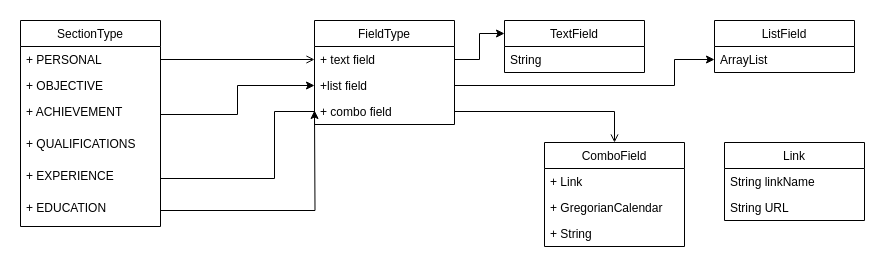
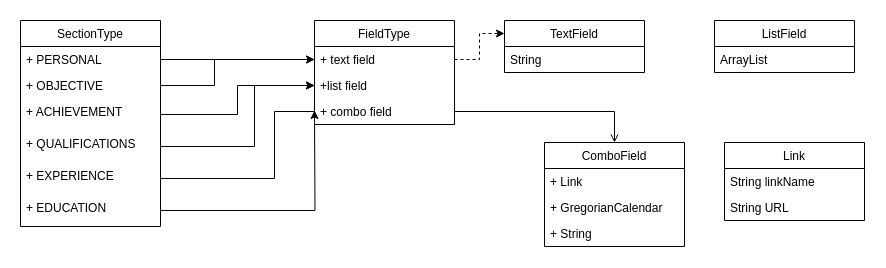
  <mxCell id="0" style=";html=1;" />
  <mxCell id="1" style=";html=1;" parent="0" />
  <mxCell id="2" value="SectionType" style="swimlane;fontStyle=0;childLayout=stackLayout;horizontal=1;startSize=26;fillColor=none;horizontalStack=0;resizeParent=1;resizeParentMax=0;resizeLast=0;collapsible=1;marginBottom=0;" vertex="1" parent="1"><mxGeometry x="20" y="20" width="140" height="206" as="geometry" /></mxCell>
  <mxCell id="3" value="+ PERSONAL" style="text;strokeColor=none;fillColor=none;align=left;verticalAlign=top;spacingLeft=4;spacingRight=4;overflow=hidden;rotatable=0;points=[[0,0.5],[1,0.5]];portConstraint=eastwest;" vertex="1" parent="2"><mxGeometry y="26" width="140" height="26" as="geometry" /></mxCell>
  <mxCell id="4" value="+ OBJECTIVE" style="text;strokeColor=none;fillColor=none;align=left;verticalAlign=top;spacingLeft=4;spacingRight=4;overflow=hidden;rotatable=0;points=[[0,0.5],[1,0.5]];portConstraint=eastwest;" vertex="1" parent="2"><mxGeometry y="52" width="140" height="26" as="geometry" /></mxCell>
  <mxCell id="5" value="+ ACHIEVEMENT" style="text;strokeColor=none;fillColor=none;align=left;verticalAlign=top;spacingLeft=4;spacingRight=4;overflow=hidden;rotatable=0;points=[[0,0.5],[1,0.5]];portConstraint=eastwest;" vertex="1" parent="2"><mxGeometry y="78" width="140" height="32" as="geometry" /></mxCell>
  <mxCell id="6" value="+ QUALIFICATIONS" style="text;strokeColor=none;fillColor=none;align=left;verticalAlign=top;spacingLeft=4;spacingRight=4;overflow=hidden;rotatable=0;points=[[0,0.5],[1,0.5]];portConstraint=eastwest;" vertex="1" parent="2"><mxGeometry y="110" width="140" height="32" as="geometry" /></mxCell>
  <mxCell id="7" value="+ EXPERIENCE" style="text;strokeColor=none;fillColor=none;align=left;verticalAlign=top;spacingLeft=4;spacingRight=4;overflow=hidden;rotatable=0;points=[[0,0.5],[1,0.5]];portConstraint=eastwest;" vertex="1" parent="2"><mxGeometry y="142" width="140" height="32" as="geometry" /></mxCell>
  <mxCell id="8" value="+ EDUCATION" style="text;strokeColor=none;fillColor=none;align=left;verticalAlign=top;spacingLeft=4;spacingRight=4;overflow=hidden;rotatable=0;points=[[0,0.5],[1,0.5]];portConstraint=eastwest;" vertex="1" parent="2"><mxGeometry y="174" width="140" height="32" as="geometry" /></mxCell>
  <mxCell id="9" value="FieldType" style="swimlane;fontStyle=0;childLayout=stackLayout;horizontal=1;startSize=26;fillColor=none;horizontalStack=0;resizeParent=1;resizeParentMax=0;resizeLast=0;collapsible=1;marginBottom=0;" vertex="1" parent="1"><mxGeometry x="314" y="20" width="140" height="104" as="geometry" /></mxCell>
  <mxCell id="10" value="+ text field" style="text;strokeColor=none;fillColor=none;align=left;verticalAlign=top;spacingLeft=4;spacingRight=4;overflow=hidden;rotatable=0;points=[[0,0.5],[1,0.5]];portConstraint=eastwest;" vertex="1" parent="9"><mxGeometry y="26" width="140" height="26" as="geometry" /></mxCell>
  <mxCell id="11" value="+list field" style="text;strokeColor=none;fillColor=none;align=left;verticalAlign=top;spacingLeft=4;spacingRight=4;overflow=hidden;rotatable=0;points=[[0,0.5],[1,0.5]];portConstraint=eastwest;" vertex="1" parent="9"><mxGeometry y="52" width="140" height="26" as="geometry" /></mxCell>
  <mxCell id="12" value="+ combo field" style="text;strokeColor=none;fillColor=none;align=left;verticalAlign=top;spacingLeft=4;spacingRight=4;overflow=hidden;rotatable=0;points=[[0,0.5],[1,0.5]];portConstraint=eastwest;" vertex="1" parent="9"><mxGeometry y="78" width="140" height="26" as="geometry" /></mxCell>
  <mxCell id="13" style="edgeStyle=orthogonalEdgeStyle;rounded=0;orthogonalLoop=1;jettySize=auto;html=1;exitX=1;exitY=0.5;exitDx=0;exitDy=0;entryX=0;entryY=0.5;entryDx=0;entryDy=0;endArrow=open;" edge="1" parent="1" source="3" target="10"><mxGeometry relative="1" as="geometry" /></mxCell>
+ <mxCell id="14" style="edgeStyle=orthogonalEdgeStyle;rounded=0;orthogonalLoop=1;jettySize=auto;html=1;exitX=1;exitY=0.5;exitDx=0;exitDy=0;entryX=0;entryY=0.5;entryDx=0;entryDy=0;" edge="1" parent="1" source="4" target="10"><mxGeometry relative="1" as="geometry"><Array as="points"><mxPoint x="214" y="85" /><mxPoint x="214" y="59" /></Array></mxGeometry></mxCell>
  <mxCell id="15" style="edgeStyle=orthogonalEdgeStyle;rounded=0;orthogonalLoop=1;jettySize=auto;html=1;exitX=1;exitY=0.5;exitDx=0;exitDy=0;entryX=0;entryY=0.5;entryDx=0;entryDy=0;" edge="1" parent="1" source="5" target="11"><mxGeometry relative="1" as="geometry" /></mxCell>
+ <mxCell id="16" style="edgeStyle=orthogonalEdgeStyle;rounded=0;orthogonalLoop=1;jettySize=auto;html=1;exitX=1;exitY=0.5;exitDx=0;exitDy=0;entryX=0;entryY=0.5;entryDx=0;entryDy=0;" edge="1" parent="1" source="6" target="11"><mxGeometry relative="1" as="geometry"><Array as="points"><mxPoint x="254" y="146" /><mxPoint x="254" y="85" /></Array></mxGeometry></mxCell>
  <mxCell id="17" style="edgeStyle=orthogonalEdgeStyle;rounded=0;orthogonalLoop=1;jettySize=auto;html=1;exitX=1;exitY=0.5;exitDx=0;exitDy=0;entryX=0;entryY=0.5;entryDx=0;entryDy=0;endArrow=none;" edge="1" parent="1" source="7" target="12"><mxGeometry relative="1" as="geometry"><Array as="points"><mxPoint x="274" y="178" /><mxPoint x="274" y="111" /></Array></mxGeometry></mxCell>
  <mxCell id="18" style="edgeStyle=orthogonalEdgeStyle;rounded=0;orthogonalLoop=1;jettySize=auto;html=1;exitX=1;exitY=0.5;exitDx=0;exitDy=0;" edge="1" parent="1" source="8"><mxGeometry relative="1" as="geometry"><mxPoint x="314" y="110" as="targetPoint" /></mxGeometry></mxCell>
  <mxCell id="19" value="ComboField" style="swimlane;fontStyle=0;childLayout=stackLayout;horizontal=1;startSize=26;fillColor=none;horizontalStack=0;resizeParent=1;resizeParentMax=0;resizeLast=0;collapsible=1;marginBottom=0;" vertex="1" parent="1"><mxGeometry x="544" y="142" width="140" height="104" as="geometry" /></mxCell>
  <mxCell id="20" value="+ Link" style="text;strokeColor=none;fillColor=none;align=left;verticalAlign=top;spacingLeft=4;spacingRight=4;overflow=hidden;rotatable=0;points=[[0,0.5],[1,0.5]];portConstraint=eastwest;" vertex="1" parent="19"><mxGeometry y="26" width="140" height="26" as="geometry" /></mxCell>
  <mxCell id="21" value="+ GregorianCalendar" style="text;strokeColor=none;fillColor=none;align=left;verticalAlign=top;spacingLeft=4;spacingRight=4;overflow=hidden;rotatable=0;points=[[0,0.5],[1,0.5]];portConstraint=eastwest;fontStyle=0" vertex="1" parent="19"><mxGeometry y="52" width="140" height="26" as="geometry" /></mxCell>
  <mxCell id="22" value="+ String" style="text;strokeColor=none;fillColor=none;align=left;verticalAlign=top;spacingLeft=4;spacingRight=4;overflow=hidden;rotatable=0;points=[[0,0.5],[1,0.5]];portConstraint=eastwest;" vertex="1" parent="19"><mxGeometry y="78" width="140" height="26" as="geometry" /></mxCell>
  <mxCell id="23" style="edgeStyle=orthogonalEdgeStyle;rounded=0;orthogonalLoop=1;jettySize=auto;html=1;exitX=1;exitY=0.5;exitDx=0;exitDy=0;entryX=0.5;entryY=0;entryDx=0;entryDy=0;endArrow=open;" edge="1" parent="1" source="12" target="19"><mxGeometry relative="1" as="geometry" /></mxCell>
  <mxCell id="24" value="TextField" style="swimlane;fontStyle=0;childLayout=stackLayout;horizontal=1;startSize=26;fillColor=none;horizontalStack=0;resizeParent=1;resizeParentMax=0;resizeLast=0;collapsible=1;marginBottom=0;" vertex="1" parent="1"><mxGeometry x="504" y="20" width="140" height="52" as="geometry" /></mxCell>
  <mxCell id="25" value="String" style="text;strokeColor=none;fillColor=none;align=left;verticalAlign=top;spacingLeft=4;spacingRight=4;overflow=hidden;rotatable=0;points=[[0,0.5],[1,0.5]];portConstraint=eastwest;" vertex="1" parent="24"><mxGeometry y="26" width="140" height="26" as="geometry" /></mxCell>
- <mxCell id="26" style="edgeStyle=orthogonalEdgeStyle;rounded=0;orthogonalLoop=1;jettySize=auto;html=1;exitX=1;exitY=0.5;exitDx=0;exitDy=0;entryX=0;entryY=0.25;entryDx=0;entryDy=0;" edge="1" parent="1" source="10" target="24"><mxGeometry relative="1" as="geometry" /></mxCell>
+ <mxCell id="26" style="edgeStyle=orthogonalEdgeStyle;rounded=0;orthogonalLoop=1;jettySize=auto;html=1;exitX=1;exitY=0.5;exitDx=0;exitDy=0;entryX=0;entryY=0.25;entryDx=0;entryDy=0;dashed=1;" edge="1" parent="1" source="10" target="24"><mxGeometry relative="1" as="geometry" /></mxCell>
  <mxCell id="27" value="ListField" style="swimlane;fontStyle=0;childLayout=stackLayout;horizontal=1;startSize=26;fillColor=none;horizontalStack=0;resizeParent=1;resizeParentMax=0;resizeLast=0;collapsible=1;marginBottom=0;" vertex="1" parent="1"><mxGeometry x="714" y="20" width="140" height="52" as="geometry" /></mxCell>
  <mxCell id="28" value="ArrayList" style="text;strokeColor=none;fillColor=none;align=left;verticalAlign=top;spacingLeft=4;spacingRight=4;overflow=hidden;rotatable=0;points=[[0,0.5],[1,0.5]];portConstraint=eastwest;" vertex="1" parent="27"><mxGeometry y="26" width="140" height="26" as="geometry" /></mxCell>
- <mxCell id="29" style="edgeStyle=orthogonalEdgeStyle;rounded=0;orthogonalLoop=1;jettySize=auto;html=1;exitX=1;exitY=0.5;exitDx=0;exitDy=0;entryX=0;entryY=0.5;entryDx=0;entryDy=0;" edge="1" parent="1" source="11" target="28"><mxGeometry relative="1" as="geometry"><Array as="points"><mxPoint x="674" y="85" /><mxPoint x="674" y="59" /></Array></mxGeometry></mxCell>
  <mxCell id="30" value="Link" style="swimlane;fontStyle=0;childLayout=stackLayout;horizontal=1;startSize=26;fillColor=none;horizontalStack=0;resizeParent=1;resizeParentMax=0;resizeLast=0;collapsible=1;marginBottom=0;" vertex="1" parent="1"><mxGeometry x="724" y="142" width="140" height="78" as="geometry" /></mxCell>
  <mxCell id="31" value="String linkName" style="text;strokeColor=none;fillColor=none;align=left;verticalAlign=top;spacingLeft=4;spacingRight=4;overflow=hidden;rotatable=0;points=[[0,0.5],[1,0.5]];portConstraint=eastwest;" vertex="1" parent="30"><mxGeometry y="26" width="140" height="26" as="geometry" /></mxCell>
  <mxCell id="32" value="String URL" style="text;strokeColor=none;fillColor=none;align=left;verticalAlign=top;spacingLeft=4;spacingRight=4;overflow=hidden;rotatable=0;points=[[0,0.5],[1,0.5]];portConstraint=eastwest;" vertex="1" parent="30"><mxGeometry y="52" width="140" height="26" as="geometry" /></mxCell>
